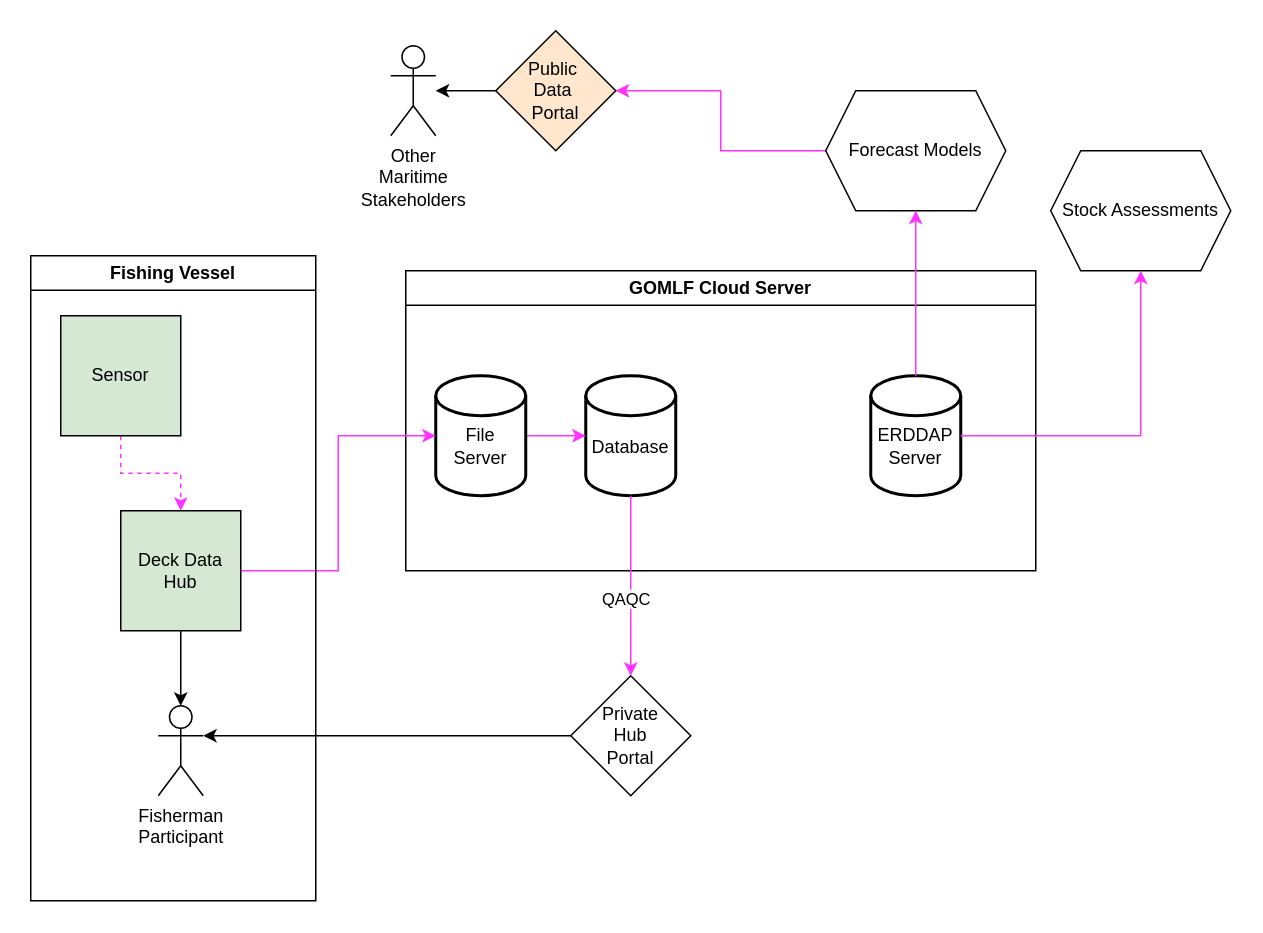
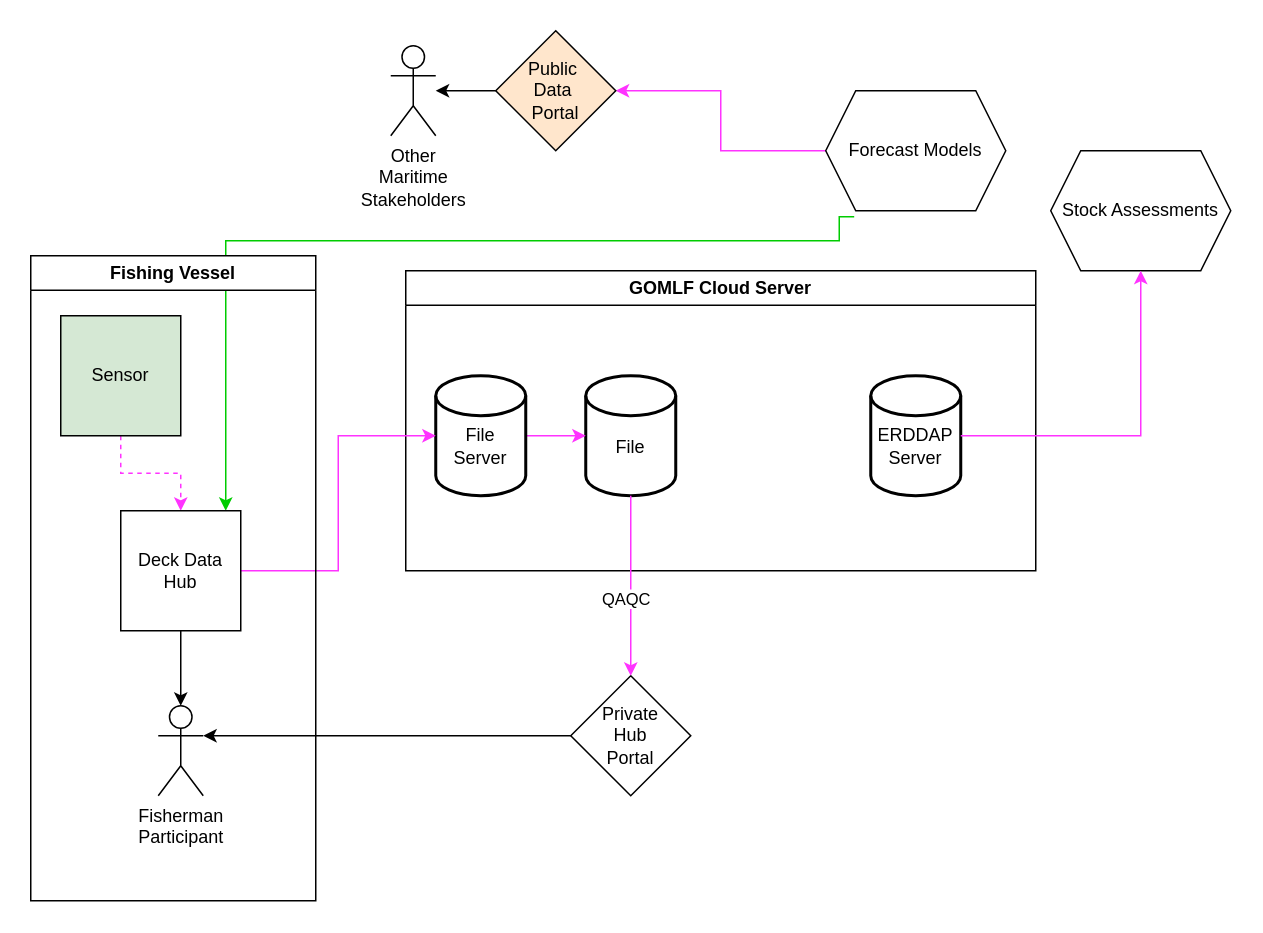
  <mxCell id="0" />
  <mxCell id="1" parent="0" />
- <mxCell id="2" value="&lt;br&gt;Database" style="strokeWidth=2;html=1;shape=mxgraph.flowchart.database;whiteSpace=wrap;" vertex="1" parent="1"><mxGeometry x="390" y="250" width="60" height="80" as="geometry" /></mxCell>
+ <mxCell id="2" value="&lt;br&gt;File" style="strokeWidth=2;html=1;shape=mxgraph.flowchart.database;whiteSpace=wrap;" vertex="1" parent="1"><mxGeometry x="390" y="250" width="60" height="80" as="geometry" /></mxCell>
  <mxCell id="3" value="" style="edgeStyle=orthogonalEdgeStyle;rounded=0;orthogonalLoop=1;jettySize=auto;html=1;strokeColor=#FF33FF;" edge="1" parent="1" source="4" target="2"><mxGeometry relative="1" as="geometry" /></mxCell>
  <mxCell id="4" value="&lt;br&gt;File &lt;br&gt;Server" style="strokeWidth=2;html=1;shape=mxgraph.flowchart.database;whiteSpace=wrap;" vertex="1" parent="1"><mxGeometry x="290" y="250" width="60" height="80" as="geometry" /></mxCell>
  <mxCell id="5" value="GOMLF Cloud Server" style="swimlane;whiteSpace=wrap;html=1;" vertex="1" parent="1"><mxGeometry x="270" y="180" width="420" height="200" as="geometry" /></mxCell>
  <mxCell id="6" value="&lt;br&gt;ERDDAP&lt;br&gt;Server" style="strokeWidth=2;html=1;shape=mxgraph.flowchart.database;whiteSpace=wrap;" vertex="1" parent="5"><mxGeometry x="310" y="70" width="60" height="80" as="geometry" /></mxCell>
  <mxCell id="7" style="edgeStyle=orthogonalEdgeStyle;rounded=0;orthogonalLoop=1;jettySize=auto;html=1;exitX=0;exitY=0.5;exitDx=0;exitDy=0;entryX=1;entryY=0.5;entryDx=0;entryDy=0;strokeColor=#FF33FF;" edge="1" parent="1" source="9" target="22"><mxGeometry relative="1" as="geometry" /></mxCell>
+ <mxCell id="8" style="edgeStyle=orthogonalEdgeStyle;rounded=0;orthogonalLoop=1;jettySize=auto;html=1;exitX=0.158;exitY=1.05;exitDx=0;exitDy=0;strokeColor=#00CC00;exitPerimeter=0;" edge="1" parent="1" source="9" target="12"><mxGeometry relative="1" as="geometry"><Array as="points"><mxPoint x="559" y="144" /><mxPoint x="559" y="160" /><mxPoint x="150" y="160" /></Array></mxGeometry></mxCell>
  <mxCell id="9" value="Forecast Models" style="shape=hexagon;perimeter=hexagonPerimeter2;whiteSpace=wrap;html=1;fixedSize=1;" vertex="1" parent="1"><mxGeometry x="550" y="60" width="120" height="80" as="geometry" /></mxCell>
  <mxCell id="10" value="" style="edgeStyle=orthogonalEdgeStyle;rounded=0;orthogonalLoop=1;jettySize=auto;html=1;strokeColor=#FF33FF;dashed=1;" edge="1" parent="1" source="15" target="12"><mxGeometry relative="1" as="geometry" /></mxCell>
  <mxCell id="11" value="" style="edgeStyle=orthogonalEdgeStyle;rounded=0;orthogonalLoop=1;jettySize=auto;html=1;entryX=0;entryY=0.5;entryDx=0;entryDy=0;entryPerimeter=0;strokeColor=#FF33FF;" edge="1" parent="1" source="12" target="4"><mxGeometry relative="1" as="geometry"><mxPoint x="240" y="380" as="targetPoint" /></mxGeometry></mxCell>
- <mxCell id="12" value="Deck Data Hub" style="whiteSpace=wrap;html=1;aspect=fixed;fillColor=#d5e8d4;" vertex="1" parent="1"><mxGeometry x="80" y="340" width="80" height="80" as="geometry" /></mxCell>
+ <mxCell id="12" value="Deck Data Hub" style="whiteSpace=wrap;html=1;aspect=fixed;" vertex="1" parent="1"><mxGeometry x="80" y="340" width="80" height="80" as="geometry" /></mxCell>
  <mxCell id="13" value="Fishing Vessel" style="swimlane;whiteSpace=wrap;html=1;" vertex="1" parent="1"><mxGeometry x="20" y="170" width="190" height="430" as="geometry" /></mxCell>
  <mxCell id="14" value="Fisherman&lt;br&gt;Participant" style="shape=umlActor;verticalLabelPosition=bottom;verticalAlign=top;html=1;outlineConnect=0;" vertex="1" parent="13"><mxGeometry x="85" y="300" width="30" height="60" as="geometry" /></mxCell>
  <mxCell id="15" value="Sensor" style="whiteSpace=wrap;html=1;aspect=fixed;fillColor=#d5e8d4;" vertex="1" parent="13"><mxGeometry x="20" y="40" width="80" height="80" as="geometry" /></mxCell>
- <mxCell id="16" value="" style="edgeStyle=orthogonalEdgeStyle;rounded=0;orthogonalLoop=1;jettySize=auto;html=1;strokeColor=#FF33FF;exitX=0.5;exitY=0;exitDx=0;exitDy=0;exitPerimeter=0;" edge="1" parent="1" source="6" target="9"><mxGeometry relative="1" as="geometry"><mxPoint x="610" y="330" as="sourcePoint" /></mxGeometry></mxCell>
  <mxCell id="17" value="Stock Assessments" style="shape=hexagon;perimeter=hexagonPerimeter2;whiteSpace=wrap;html=1;fixedSize=1;" vertex="1" parent="1"><mxGeometry x="700" y="100" width="120" height="80" as="geometry" /></mxCell>
  <mxCell id="18" value="" style="edgeStyle=orthogonalEdgeStyle;rounded=0;orthogonalLoop=1;jettySize=auto;html=1;entryX=0.5;entryY=1;entryDx=0;entryDy=0;strokeColor=#FF33FF;exitX=1;exitY=0.5;exitDx=0;exitDy=0;exitPerimeter=0;" edge="1" parent="1" source="6" target="17"><mxGeometry relative="1" as="geometry"><mxPoint x="650" y="290" as="sourcePoint" /><mxPoint x="730" y="290" as="targetPoint" /></mxGeometry></mxCell>
  <mxCell id="19" value="" style="endArrow=classic;html=1;rounded=0;exitX=0.5;exitY=1;exitDx=0;exitDy=0;entryX=0.5;entryY=0;entryDx=0;entryDy=0;entryPerimeter=0;" edge="1" parent="1" source="12" target="14"><mxGeometry width="50" height="50" relative="1" as="geometry"><mxPoint x="400" y="310" as="sourcePoint" /><mxPoint x="450" y="260" as="targetPoint" /></mxGeometry></mxCell>
  <mxCell id="20" value="Other&lt;br&gt;Maritime&lt;br&gt;Stakeholders" style="shape=umlActor;verticalLabelPosition=bottom;verticalAlign=top;html=1;outlineConnect=0;" vertex="1" parent="1"><mxGeometry x="260" y="30" width="30" height="60" as="geometry" /></mxCell>
  <mxCell id="21" style="edgeStyle=orthogonalEdgeStyle;rounded=0;orthogonalLoop=1;jettySize=auto;html=1;exitX=0;exitY=0.5;exitDx=0;exitDy=0;" edge="1" parent="1" source="22" target="20"><mxGeometry relative="1" as="geometry" /></mxCell>
  <mxCell id="22" value="Public&amp;nbsp;&lt;br&gt;Data&amp;nbsp;&lt;br&gt;Portal" style="rhombus;whiteSpace=wrap;html=1;fillColor=#ffe6cc;" vertex="1" parent="1"><mxGeometry x="330" y="20" width="80" height="80" as="geometry" /></mxCell>
  <mxCell id="23" value="Private&lt;br&gt;Hub&lt;br&gt;Portal" style="rhombus;whiteSpace=wrap;html=1;" vertex="1" parent="1"><mxGeometry x="380" y="450" width="80" height="80" as="geometry" /></mxCell>
  <mxCell id="24" value="" style="edgeStyle=orthogonalEdgeStyle;rounded=0;orthogonalLoop=1;jettySize=auto;html=1;entryX=0.5;entryY=0;entryDx=0;entryDy=0;strokeColor=#FF33FF;exitX=0.5;exitY=1;exitDx=0;exitDy=0;exitPerimeter=0;" edge="1" parent="1" source="2" target="23"><mxGeometry relative="1" as="geometry"><mxPoint x="460" y="300" as="sourcePoint" /><mxPoint x="590" y="300" as="targetPoint" /></mxGeometry></mxCell>
  <mxCell id="25" value="QAQC" style="edgeLabel;html=1;align=center;verticalAlign=middle;resizable=0;points=[];" vertex="1" connectable="0" parent="24"><mxGeometry x="0.133" y="-4" relative="1" as="geometry"><mxPoint as="offset" /></mxGeometry></mxCell>
  <mxCell id="26" style="edgeStyle=orthogonalEdgeStyle;rounded=0;orthogonalLoop=1;jettySize=auto;html=1;exitX=0;exitY=0.5;exitDx=0;exitDy=0;entryX=1;entryY=0.333;entryDx=0;entryDy=0;entryPerimeter=0;" edge="1" parent="1" source="23" target="14"><mxGeometry relative="1" as="geometry" /></mxCell>
